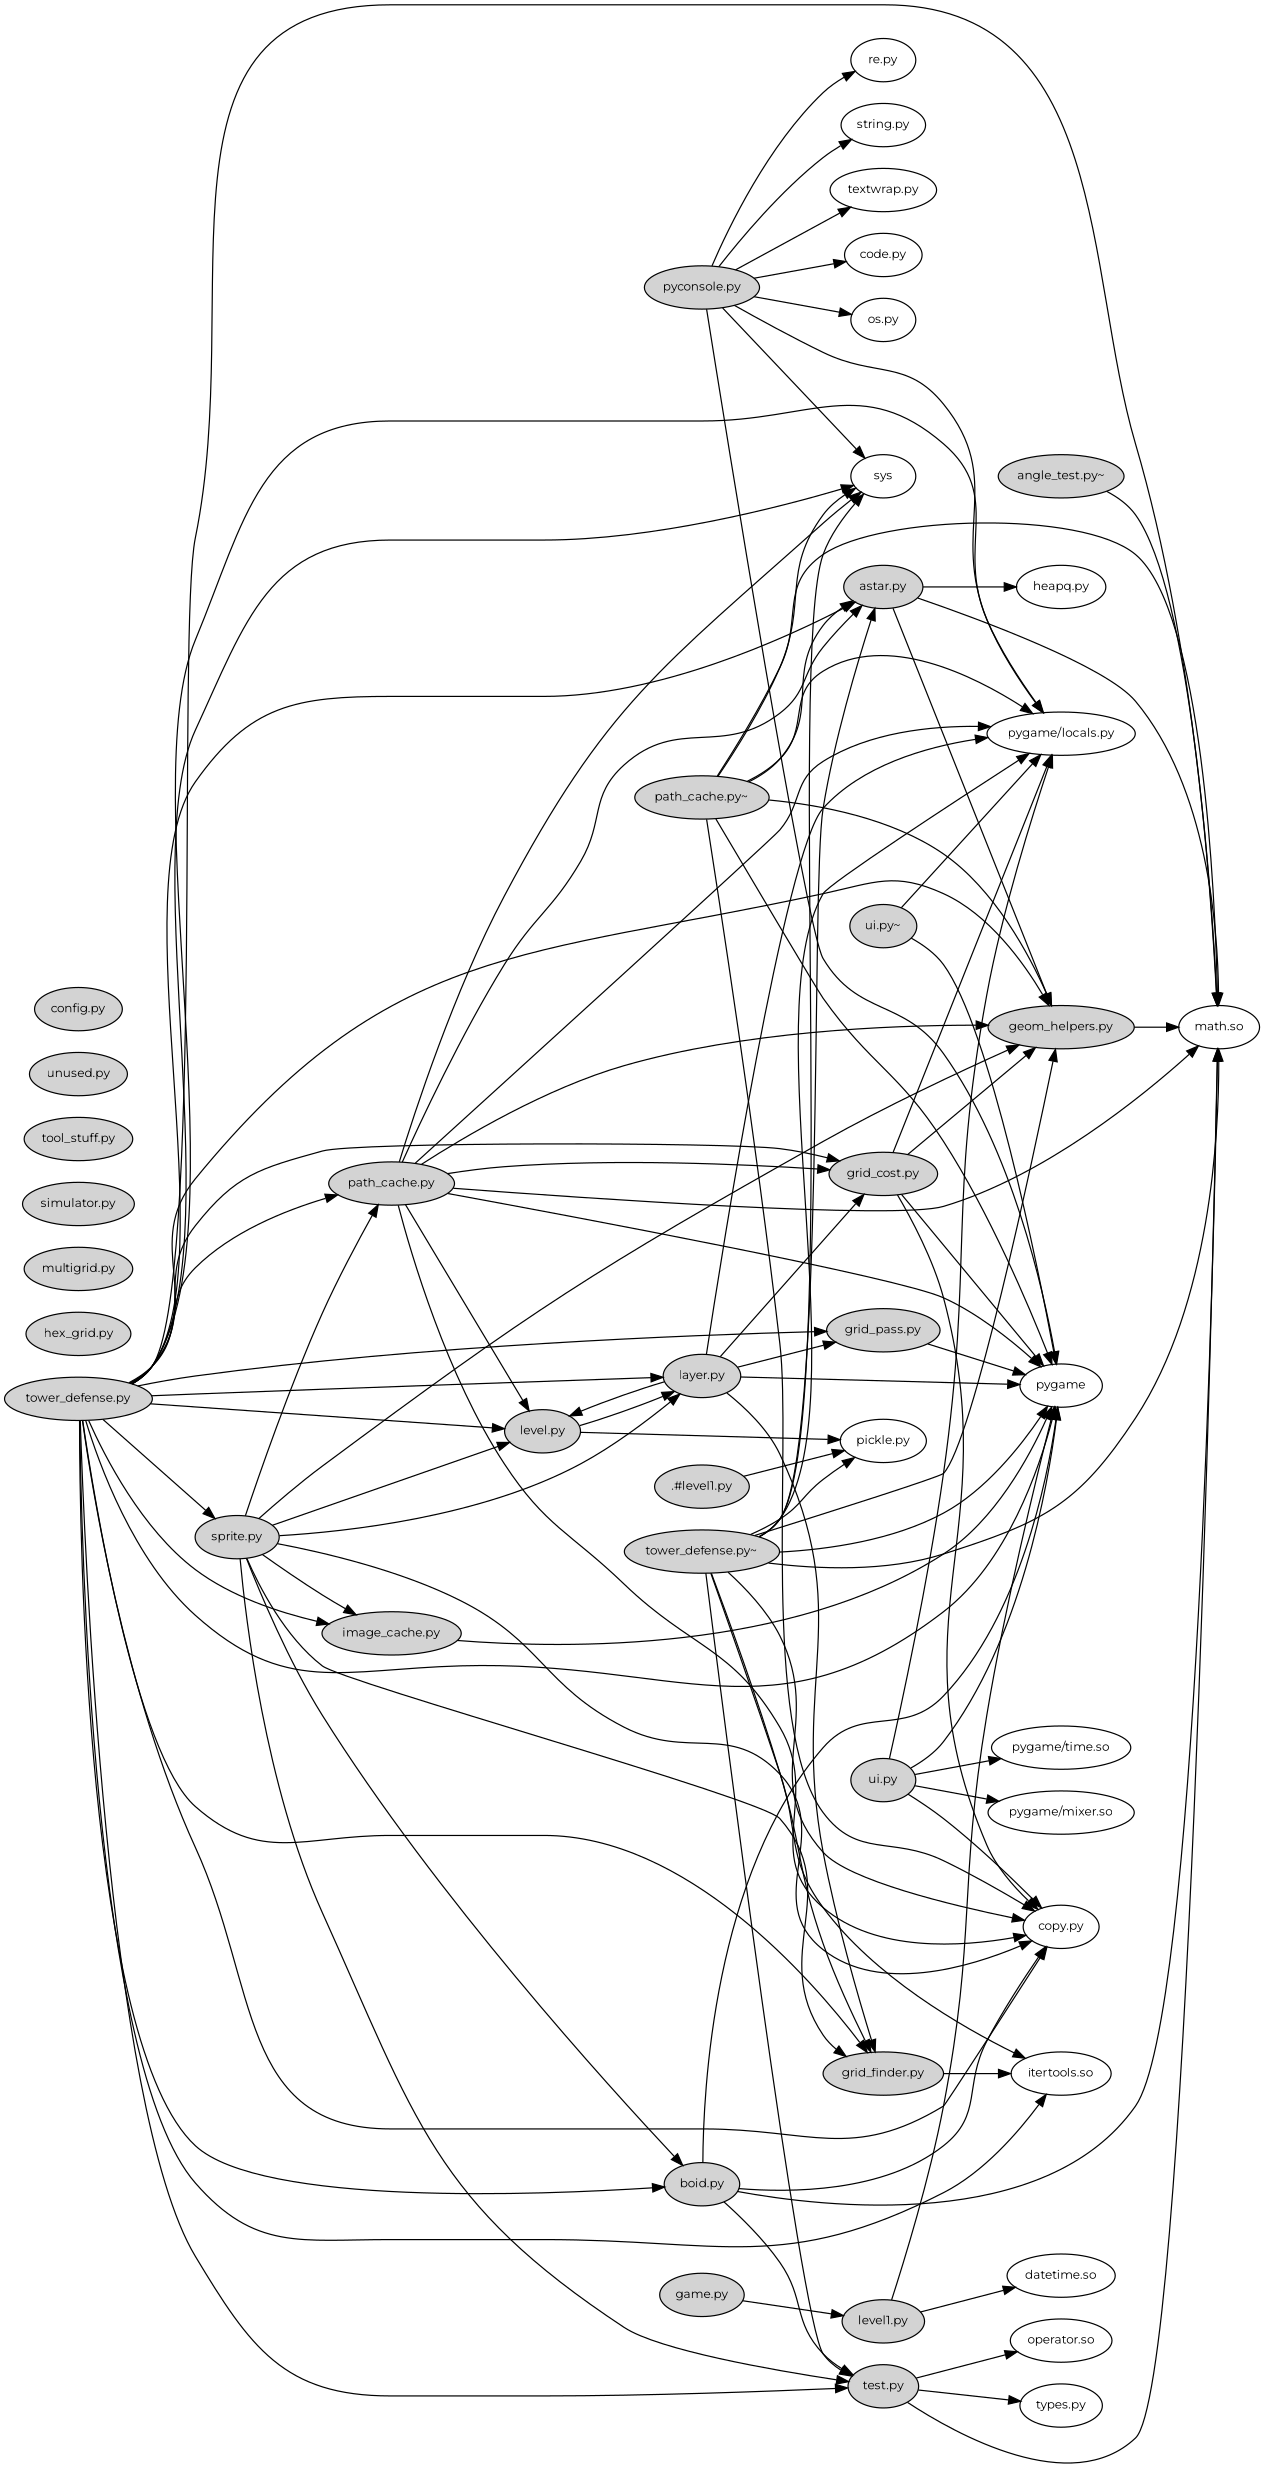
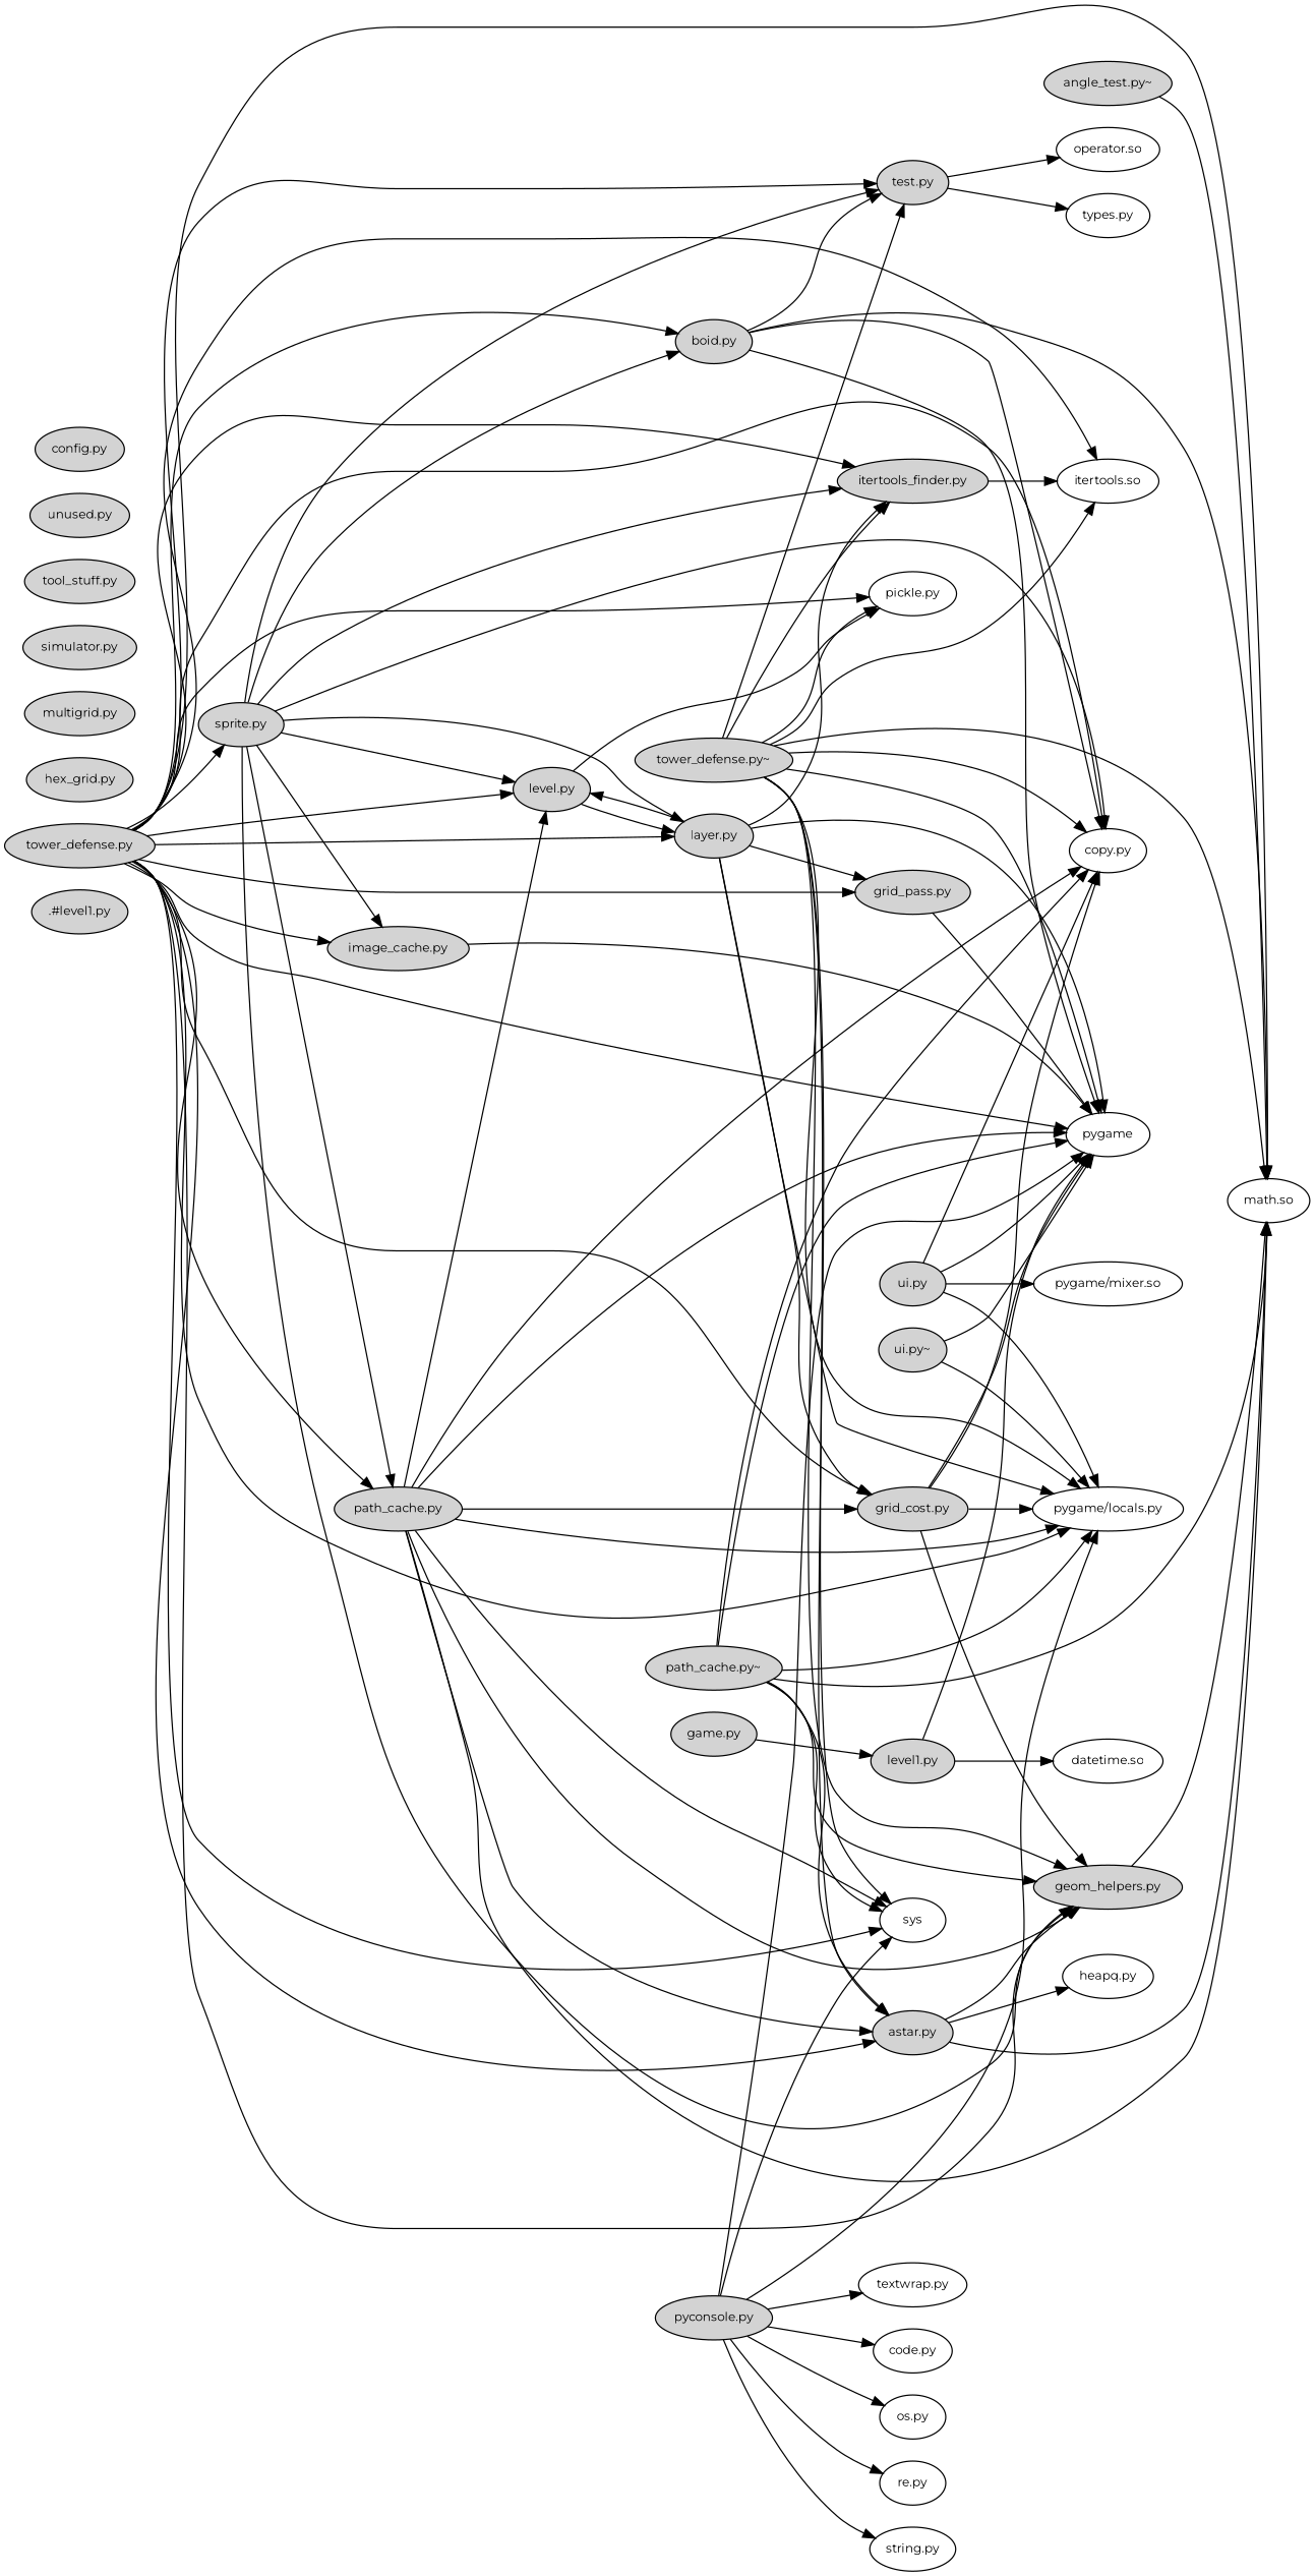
  strict digraph {
    clusterrank=local
    fontname=Montserrat
    fontsize=16
    rankdir=LR
    node [fontname=Montserrat fontsize=10 shape=ellipse style=filled]
    edge [fontname=Montserrat]
    ".#level1.py"
    "math.so" [style=""]
    "geom_helpers.py"
    "angle_test.py~"
    "astar.py"
    "heapq.py" [style=""]
    "boid.py"
    n8 [label="test.py"]
    "copy.py" [style=""]
    pygame [style=""]
    "types.py" [style=""]
    "operator.so" [style=""]
    "game.py"
    "level1.py"
    "datetime.so" [style=""]
    "grid_cost.py"
    "pygame/locals.py" [style=""]
    "itertools.so" [style=""]
-   "grid_finder.py"
+   "grid_finder.py" [label="itertools_finder.py"]
    "grid_pass.py"
    "hex_grid.py"
    "image_cache.py"
    "layer.py"
    "level.py"
    "pickle.py" [style=""]
    "multigrid.py"
    "path_cache.py"
    sys [style=""]
    "path_cache.py~"
    "pyconsole.py"
    "code.py" [style=""]
    "os.py" [style=""]
    "re.py" [style=""]
    "string.py" [style=""]
    "textwrap.py" [style=""]
    "simulator.py"
    "sprite.py"
    "tool_stuff.py"
    "tower_defense.py"
    "tower_defense.py~"
    "ui.py"
    "pygame/mixer.so" [style=""]
-   "pygame/time.so" [style=""]
    "ui.py~"
    "unused.py"
    "config.py"
    "geom_helpers.py" -> "math.so"
    "angle_test.py~" -> "math.so"
    "astar.py" -> "math.so"
    "astar.py" -> "geom_helpers.py"
    "astar.py" -> "heapq.py"
    "boid.py" -> "math.so"
    "boid.py" -> n8
    "boid.py" -> "copy.py"
    "boid.py" -> pygame
-   n8 -> "math.so"
    n8 -> "types.py"
    n8 -> "operator.so"
    "game.py" -> "level1.py"
    "level1.py" -> pygame
    "level1.py" -> "datetime.so"
    "grid_cost.py" -> "geom_helpers.py"
    "grid_cost.py" -> "copy.py"
    "grid_cost.py" -> pygame
    "grid_cost.py" -> "pygame/locals.py"
    "grid_finder.py" -> "itertools.so"
    "grid_pass.py" -> pygame
    "image_cache.py" -> pygame
    "layer.py" -> pygame
    "layer.py" -> "grid_cost.py"
    "layer.py" -> "pygame/locals.py"
    "layer.py" -> "grid_finder.py"
    "layer.py" -> "grid_pass.py"
    "layer.py" -> "level.py"
    "level.py" -> "layer.py"
    "level.py" -> "pickle.py"
    "path_cache.py" -> "math.so"
    "path_cache.py" -> "geom_helpers.py"
    "path_cache.py" -> "astar.py"
    "path_cache.py" -> "copy.py"
    "path_cache.py" -> pygame
    "path_cache.py" -> "grid_cost.py"
    "path_cache.py" -> "pygame/locals.py"
    "path_cache.py" -> "level.py"
    "path_cache.py" -> sys
    "path_cache.py~" -> "math.so"
    "path_cache.py~" -> "geom_helpers.py"
    "path_cache.py~" -> "astar.py"
    "path_cache.py~" -> "copy.py"
    "path_cache.py~" -> pygame
    "path_cache.py~" -> "pygame/locals.py"
    "path_cache.py~" -> sys
    "pyconsole.py" -> pygame
    "pyconsole.py" -> "pygame/locals.py"
    "pyconsole.py" -> sys
    "pyconsole.py" -> "code.py"
    "pyconsole.py" -> "os.py"
    "pyconsole.py" -> "re.py"
    "pyconsole.py" -> "string.py"
    "pyconsole.py" -> "textwrap.py"
    "sprite.py" -> "geom_helpers.py"
    "sprite.py" -> "boid.py"
    "sprite.py" -> n8
    "sprite.py" -> "copy.py"
    "sprite.py" -> "grid_finder.py"
    "sprite.py" -> "image_cache.py"
    "sprite.py" -> "layer.py"
    "sprite.py" -> "level.py"
    "sprite.py" -> "path_cache.py"
    "tower_defense.py" -> "math.so"
    "tower_defense.py" -> "geom_helpers.py"
    "tower_defense.py" -> "astar.py"
    "tower_defense.py" -> "boid.py"
    "tower_defense.py" -> n8
    "tower_defense.py" -> "copy.py"
    "tower_defense.py" -> pygame
    "tower_defense.py" -> "grid_cost.py"
    "tower_defense.py" -> "pygame/locals.py"
    "tower_defense.py" -> "itertools.so"
    "tower_defense.py" -> "grid_finder.py"
    "tower_defense.py" -> "grid_pass.py"
    "tower_defense.py" -> "image_cache.py"
    "tower_defense.py" -> "layer.py"
    "tower_defense.py" -> "level.py"
-   ".#level1.py" -> "pickle.py"
+   "tower_defense.py" -> "pickle.py"
    "tower_defense.py" -> "path_cache.py"
    "tower_defense.py" -> sys
    "tower_defense.py" -> "sprite.py"
    "tower_defense.py~" -> "math.so"
    "tower_defense.py~" -> "geom_helpers.py"
    "tower_defense.py~" -> "astar.py"
    "tower_defense.py~" -> n8
    "tower_defense.py~" -> "copy.py"
    "tower_defense.py~" -> pygame
    "tower_defense.py~" -> "pygame/locals.py"
    "tower_defense.py~" -> "itertools.so"
    "tower_defense.py~" -> "grid_finder.py"
    "tower_defense.py~" -> "pickle.py"
    "tower_defense.py~" -> sys
    "ui.py" -> "copy.py"
    "ui.py" -> pygame
    "ui.py" -> "pygame/locals.py"
    "ui.py" -> "pygame/mixer.so"
-   "ui.py" -> "pygame/time.so"
    "ui.py~" -> pygame
    "ui.py~" -> "pygame/locals.py"
  }
